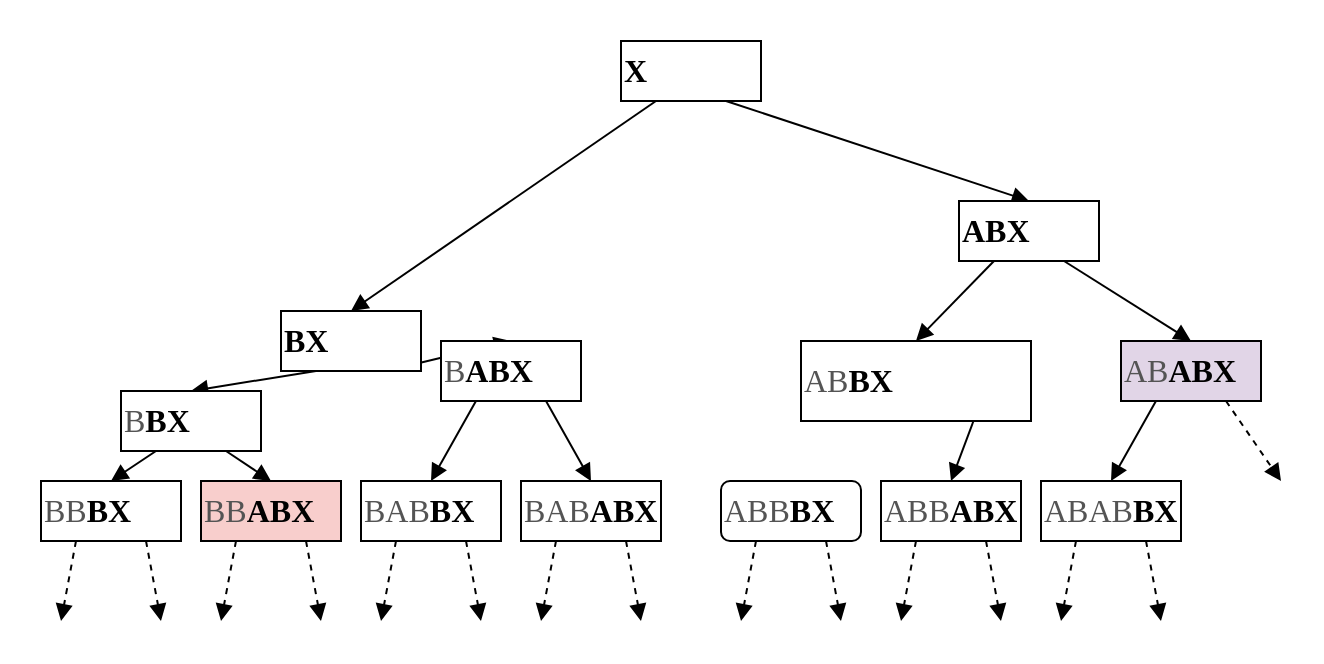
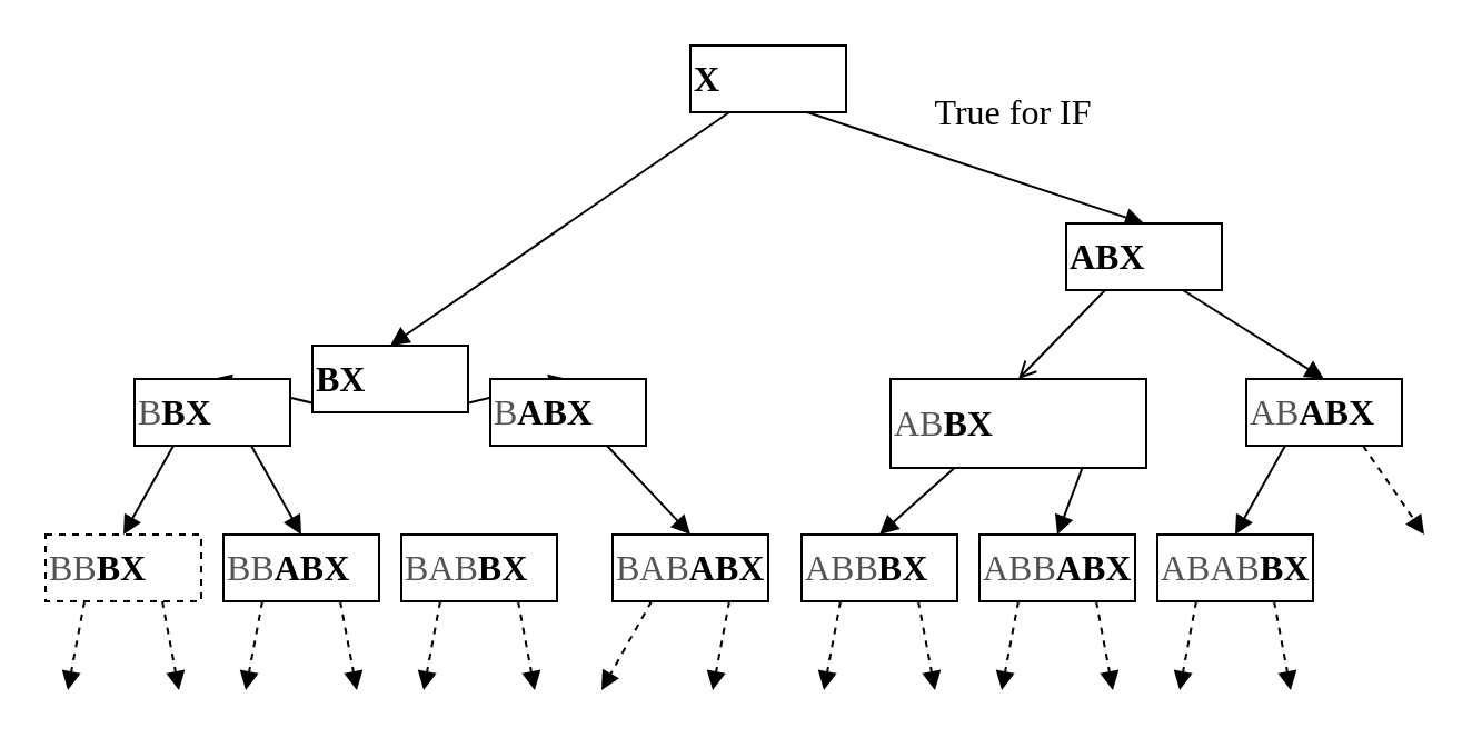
  <mxCell id="0" />
  <mxCell id="1" parent="0" />
  <mxCell id="2" style="edgeStyle=none;rounded=0;orthogonalLoop=1;jettySize=auto;html=1;exitX=0.75;exitY=1;exitDx=0;exitDy=0;entryX=0.5;entryY=0;entryDx=0;entryDy=0;fontFamily=Georgia;fontSize=16;endArrow=block;endFill=1;" edge="1" parent="1" source="4" target="10"><mxGeometry relative="1" as="geometry" /></mxCell>
  <mxCell id="3" style="edgeStyle=none;rounded=0;orthogonalLoop=1;jettySize=auto;html=1;exitX=0.25;exitY=1;exitDx=0;exitDy=0;entryX=0.5;entryY=0;entryDx=0;entryDy=0;fontFamily=Georgia;fontSize=16;endArrow=block;endFill=1;" edge="1" parent="1" source="4" target="7"><mxGeometry relative="1" as="geometry" /></mxCell>
  <mxCell id="4" value="X" style="rounded=0;whiteSpace=wrap;html=1;align=left;fontFamily=Georgia;fontStyle=1;fontSize=16;" vertex="1" parent="1"><mxGeometry x="310" y="20" width="70" height="30" as="geometry" /></mxCell>
  <mxCell id="5" style="edgeStyle=none;rounded=0;orthogonalLoop=1;jettySize=auto;html=1;exitX=0.25;exitY=1;exitDx=0;exitDy=0;entryX=0.5;entryY=0;entryDx=0;entryDy=0;fontFamily=Georgia;fontSize=16;endArrow=block;endFill=1;" edge="1" parent="1" source="7" target="13"><mxGeometry relative="1" as="geometry" /></mxCell>
  <mxCell id="6" style="edgeStyle=none;rounded=0;orthogonalLoop=1;jettySize=auto;html=1;exitX=0.75;exitY=1;exitDx=0;exitDy=0;entryX=0.5;entryY=0;entryDx=0;entryDy=0;fontFamily=Georgia;fontSize=16;endArrow=block;endFill=1;" edge="1" parent="1" source="7" target="16"><mxGeometry relative="1" as="geometry" /></mxCell>
  <mxCell id="7" value="BX" style="rounded=0;whiteSpace=wrap;html=1;align=left;fontFamily=Georgia;fontStyle=1;fontSize=16;" vertex="1" parent="1"><mxGeometry x="140" y="155" width="70" height="30" as="geometry" /></mxCell>
- <mxCell id="8" style="edgeStyle=none;rounded=0;orthogonalLoop=1;jettySize=auto;html=1;exitX=0.25;exitY=1;exitDx=0;exitDy=0;entryX=0.5;entryY=0;entryDx=0;entryDy=0;fontFamily=Georgia;fontSize=16;endArrow=block;endFill=1;" edge="1" parent="1" source="10" target="19"><mxGeometry relative="1" as="geometry" /></mxCell>
+ <mxCell id="8" style="edgeStyle=none;rounded=0;orthogonalLoop=1;jettySize=auto;html=1;exitX=0.25;exitY=1;exitDx=0;exitDy=0;entryX=0.5;entryY=0;entryDx=0;entryDy=0;fontFamily=Georgia;fontSize=16;endArrow=open;endFill=1;" edge="1" parent="1" source="10" target="19"><mxGeometry relative="1" as="geometry" /></mxCell>
  <mxCell id="9" style="edgeStyle=none;rounded=0;orthogonalLoop=1;jettySize=auto;html=1;exitX=0.75;exitY=1;exitDx=0;exitDy=0;entryX=0.5;entryY=0;entryDx=0;entryDy=0;fontFamily=Georgia;fontSize=16;endArrow=block;endFill=1;" edge="1" parent="1" source="10" target="22"><mxGeometry relative="1" as="geometry" /></mxCell>
  <mxCell id="10" value="ABX" style="rounded=0;whiteSpace=wrap;html=1;align=left;fontFamily=Georgia;fontStyle=1;fontSize=16;" vertex="1" parent="1"><mxGeometry x="479" y="100" width="70" height="30" as="geometry" /></mxCell>
  <mxCell id="11" style="edgeStyle=none;rounded=0;orthogonalLoop=1;jettySize=auto;html=1;exitX=0.25;exitY=1;exitDx=0;exitDy=0;entryX=0.5;entryY=0;entryDx=0;entryDy=0;fontFamily=Georgia;fontSize=16;endArrow=block;endFill=1;" edge="1" parent="1" source="13" target="25"><mxGeometry relative="1" as="geometry" /></mxCell>
  <mxCell id="12" style="edgeStyle=none;rounded=0;orthogonalLoop=1;jettySize=auto;html=1;exitX=0.75;exitY=1;exitDx=0;exitDy=0;entryX=0.5;entryY=0;entryDx=0;entryDy=0;fontFamily=Georgia;fontSize=16;endArrow=block;endFill=1;" edge="1" parent="1" source="13" target="28"><mxGeometry relative="1" as="geometry" /></mxCell>
- <mxCell id="13" value="&lt;span style=&quot;font-weight: normal&quot;&gt;&lt;font color=&quot;#545454&quot;&gt;B&lt;/font&gt;&lt;/span&gt;BX" style="rounded=0;whiteSpace=wrap;html=1;align=left;fontFamily=Georgia;fontStyle=1;fontSize=16;" vertex="1" parent="1"><mxGeometry x="60" y="195" width="70" height="30" as="geometry" /></mxCell>
- <mxCell id="14" style="edgeStyle=none;rounded=0;orthogonalLoop=1;jettySize=auto;html=1;exitX=0.25;exitY=1;exitDx=0;exitDy=0;entryX=0.5;entryY=0;entryDx=0;entryDy=0;fontFamily=Georgia;fontSize=16;endArrow=block;endFill=1;" edge="1" parent="1" source="16" target="31"><mxGeometry relative="1" as="geometry" /></mxCell>
+ <mxCell id="13" value="&lt;span style=&quot;font-weight: normal&quot;&gt;&lt;font color=&quot;#545454&quot;&gt;B&lt;/font&gt;&lt;/span&gt;BX" style="rounded=0;whiteSpace=wrap;html=1;align=left;fontFamily=Georgia;fontStyle=1;fontSize=16;" vertex="1" parent="1"><mxGeometry x="60" y="170" width="70" height="30" as="geometry" /></mxCell>
  <mxCell id="15" style="edgeStyle=none;rounded=0;orthogonalLoop=1;jettySize=auto;html=1;exitX=0.75;exitY=1;exitDx=0;exitDy=0;entryX=0.5;entryY=0;entryDx=0;entryDy=0;fontFamily=Georgia;fontSize=16;endArrow=block;endFill=1;" edge="1" parent="1" source="16" target="34"><mxGeometry relative="1" as="geometry" /></mxCell>
  <mxCell id="16" value="&lt;span style=&quot;font-weight: normal&quot;&gt;&lt;font color=&quot;#545454&quot;&gt;B&lt;/font&gt;&lt;/span&gt;ABX" style="rounded=0;whiteSpace=wrap;html=1;align=left;fontFamily=Georgia;fontStyle=1;fontSize=16;" vertex="1" parent="1"><mxGeometry x="220" y="170" width="70" height="30" as="geometry" /></mxCell>
+ <mxCell id="17" style="edgeStyle=none;rounded=0;orthogonalLoop=1;jettySize=auto;html=1;exitX=0.25;exitY=1;exitDx=0;exitDy=0;entryX=0.5;entryY=0;entryDx=0;entryDy=0;fontFamily=Georgia;fontSize=16;endArrow=block;endFill=1;" edge="1" parent="1" source="19" target="37"><mxGeometry relative="1" as="geometry" /></mxCell>
  <mxCell id="18" style="edgeStyle=none;rounded=0;orthogonalLoop=1;jettySize=auto;html=1;exitX=0.75;exitY=1;exitDx=0;exitDy=0;entryX=0.5;entryY=0;entryDx=0;entryDy=0;fontFamily=Georgia;fontSize=16;endArrow=block;endFill=1;" edge="1" parent="1" source="19" target="40"><mxGeometry relative="1" as="geometry" /></mxCell>
  <mxCell id="19" value="&lt;span style=&quot;font-weight: normal&quot;&gt;&lt;font color=&quot;#545454&quot;&gt;AB&lt;/font&gt;&lt;/span&gt;BX" style="rounded=0;whiteSpace=wrap;html=1;align=left;fontFamily=Georgia;fontStyle=1;fontSize=16;" vertex="1" parent="1"><mxGeometry x="400" y="170" width="115" height="40" as="geometry" /></mxCell>
  <mxCell id="20" style="edgeStyle=none;rounded=0;orthogonalLoop=1;jettySize=auto;html=1;exitX=0.25;exitY=1;exitDx=0;exitDy=0;entryX=0.5;entryY=0;entryDx=0;entryDy=0;fontFamily=Georgia;fontSize=16;endArrow=block;endFill=1;" edge="1" parent="1" source="22" target="43"><mxGeometry relative="1" as="geometry" /></mxCell>
  <mxCell id="21" style="edgeStyle=none;rounded=0;orthogonalLoop=1;jettySize=auto;html=1;exitX=0.75;exitY=1;exitDx=0;exitDy=0;dashed=1;fontFamily=Georgia;fontSize=16;endArrow=block;endFill=1;" edge="1" parent="1" source="22"><mxGeometry relative="1" as="geometry"><mxPoint x="640" y="240" as="targetPoint" /></mxGeometry></mxCell>
- <mxCell id="22" value="&lt;span style=&quot;font-weight: normal&quot;&gt;&lt;font color=&quot;#545454&quot;&gt;AB&lt;/font&gt;&lt;/span&gt;ABX" style="rounded=0;whiteSpace=wrap;html=1;align=left;fontFamily=Georgia;fontStyle=1;fontSize=16;fillColor=#e1d5e7;" vertex="1" parent="1"><mxGeometry x="560" y="170" width="70" height="30" as="geometry" /></mxCell>
+ <mxCell id="22" value="&lt;span style=&quot;font-weight: normal&quot;&gt;&lt;font color=&quot;#545454&quot;&gt;AB&lt;/font&gt;&lt;/span&gt;ABX" style="rounded=0;whiteSpace=wrap;html=1;align=left;fontFamily=Georgia;fontStyle=1;fontSize=16;" vertex="1" parent="1"><mxGeometry x="560" y="170" width="70" height="30" as="geometry" /></mxCell>
  <mxCell id="23" style="edgeStyle=none;rounded=0;orthogonalLoop=1;jettySize=auto;html=1;exitX=0.25;exitY=1;exitDx=0;exitDy=0;dashed=1;fontFamily=Georgia;fontSize=16;endArrow=block;endFill=1;" edge="1" parent="1" source="25"><mxGeometry relative="1" as="geometry"><mxPoint x="30" y="310" as="targetPoint" /></mxGeometry></mxCell>
  <mxCell id="24" style="edgeStyle=none;rounded=0;orthogonalLoop=1;jettySize=auto;html=1;exitX=0.75;exitY=1;exitDx=0;exitDy=0;dashed=1;fontFamily=Georgia;fontSize=16;endArrow=block;endFill=1;" edge="1" parent="1" source="25"><mxGeometry relative="1" as="geometry"><mxPoint x="80" y="310" as="targetPoint" /></mxGeometry></mxCell>
- <mxCell id="25" value="&lt;span style=&quot;font-weight: normal&quot;&gt;&lt;font color=&quot;#545454&quot;&gt;BB&lt;/font&gt;&lt;/span&gt;BX" style="rounded=0;whiteSpace=wrap;html=1;align=left;fontFamily=Georgia;fontStyle=1;fontSize=16;" vertex="1" parent="1"><mxGeometry x="20" y="240" width="70" height="30" as="geometry" /></mxCell>
+ <mxCell id="25" value="&lt;span style=&quot;font-weight: normal&quot;&gt;&lt;font color=&quot;#545454&quot;&gt;BB&lt;/font&gt;&lt;/span&gt;BX" style="rounded=0;whiteSpace=wrap;html=1;align=left;fontFamily=Georgia;fontStyle=1;fontSize=16;dashed=1;" vertex="1" parent="1"><mxGeometry x="20" y="240" width="70" height="30" as="geometry" /></mxCell>
  <mxCell id="26" style="edgeStyle=none;rounded=0;orthogonalLoop=1;jettySize=auto;html=1;exitX=0.25;exitY=1;exitDx=0;exitDy=0;dashed=1;fontFamily=Georgia;fontSize=16;endArrow=block;endFill=1;" edge="1" parent="1" source="28"><mxGeometry relative="1" as="geometry"><mxPoint x="110" y="310" as="targetPoint" /></mxGeometry></mxCell>
  <mxCell id="27" style="edgeStyle=none;rounded=0;orthogonalLoop=1;jettySize=auto;html=1;exitX=0.75;exitY=1;exitDx=0;exitDy=0;dashed=1;fontFamily=Georgia;fontSize=16;endArrow=block;endFill=1;" edge="1" parent="1" source="28"><mxGeometry relative="1" as="geometry"><mxPoint x="160" y="310" as="targetPoint" /></mxGeometry></mxCell>
- <mxCell id="28" value="&lt;span style=&quot;font-weight: normal&quot;&gt;&lt;font color=&quot;#545454&quot;&gt;BB&lt;/font&gt;&lt;/span&gt;ABX" style="rounded=0;whiteSpace=wrap;html=1;align=left;fontFamily=Georgia;fontStyle=1;fontSize=16;fillColor=#f8cecc;" vertex="1" parent="1"><mxGeometry x="100" y="240" width="70" height="30" as="geometry" /></mxCell>
+ <mxCell id="28" value="&lt;span style=&quot;font-weight: normal&quot;&gt;&lt;font color=&quot;#545454&quot;&gt;BB&lt;/font&gt;&lt;/span&gt;ABX" style="rounded=0;whiteSpace=wrap;html=1;align=left;fontFamily=Georgia;fontStyle=1;fontSize=16;" vertex="1" parent="1"><mxGeometry x="100" y="240" width="70" height="30" as="geometry" /></mxCell>
  <mxCell id="29" style="edgeStyle=none;rounded=0;orthogonalLoop=1;jettySize=auto;html=1;exitX=0.25;exitY=1;exitDx=0;exitDy=0;dashed=1;fontFamily=Georgia;fontSize=16;endArrow=block;endFill=1;" edge="1" parent="1" source="31"><mxGeometry relative="1" as="geometry"><mxPoint x="190" y="310" as="targetPoint" /></mxGeometry></mxCell>
  <mxCell id="30" style="edgeStyle=none;rounded=0;orthogonalLoop=1;jettySize=auto;html=1;exitX=0.75;exitY=1;exitDx=0;exitDy=0;dashed=1;fontFamily=Georgia;fontSize=16;endArrow=block;endFill=1;" edge="1" parent="1" source="31"><mxGeometry relative="1" as="geometry"><mxPoint x="240" y="310" as="targetPoint" /></mxGeometry></mxCell>
  <mxCell id="31" value="&lt;span style=&quot;font-weight: normal&quot;&gt;&lt;font color=&quot;#545454&quot;&gt;BAB&lt;/font&gt;&lt;/span&gt;BX" style="rounded=0;whiteSpace=wrap;html=1;align=left;fontFamily=Georgia;fontStyle=1;fontSize=16;" vertex="1" parent="1"><mxGeometry x="180" y="240" width="70" height="30" as="geometry" /></mxCell>
  <mxCell id="32" style="edgeStyle=none;rounded=0;orthogonalLoop=1;jettySize=auto;html=1;exitX=0.25;exitY=1;exitDx=0;exitDy=0;dashed=1;fontFamily=Georgia;fontSize=16;endArrow=block;endFill=1;" edge="1" parent="1" source="34"><mxGeometry relative="1" as="geometry"><mxPoint x="270" y="310" as="targetPoint" /></mxGeometry></mxCell>
  <mxCell id="33" style="edgeStyle=none;rounded=0;orthogonalLoop=1;jettySize=auto;html=1;exitX=0.75;exitY=1;exitDx=0;exitDy=0;dashed=1;fontFamily=Georgia;fontSize=16;endArrow=block;endFill=1;" edge="1" parent="1" source="34"><mxGeometry relative="1" as="geometry"><mxPoint x="320" y="310" as="targetPoint" /></mxGeometry></mxCell>
- <mxCell id="34" value="&lt;span style=&quot;font-weight: normal&quot;&gt;&lt;font color=&quot;#545454&quot;&gt;BAB&lt;/font&gt;&lt;/span&gt;ABX" style="rounded=0;whiteSpace=wrap;html=1;align=left;fontFamily=Georgia;fontStyle=1;fontSize=16;" vertex="1" parent="1"><mxGeometry x="260" y="240" width="70" height="30" as="geometry" /></mxCell>
+ <mxCell id="34" value="&lt;span style=&quot;font-weight: normal&quot;&gt;&lt;font color=&quot;#545454&quot;&gt;BAB&lt;/font&gt;&lt;/span&gt;ABX" style="rounded=0;whiteSpace=wrap;html=1;align=left;fontFamily=Georgia;fontStyle=1;fontSize=16;" vertex="1" parent="1"><mxGeometry x="275" y="240" width="70" height="30" as="geometry" /></mxCell>
  <mxCell id="35" style="edgeStyle=none;rounded=0;orthogonalLoop=1;jettySize=auto;html=1;exitX=0.25;exitY=1;exitDx=0;exitDy=0;dashed=1;fontFamily=Georgia;fontSize=16;endArrow=block;endFill=1;" edge="1" parent="1" source="37"><mxGeometry relative="1" as="geometry"><mxPoint x="370" y="310" as="targetPoint" /></mxGeometry></mxCell>
  <mxCell id="36" style="edgeStyle=none;rounded=0;orthogonalLoop=1;jettySize=auto;html=1;exitX=0.75;exitY=1;exitDx=0;exitDy=0;dashed=1;fontFamily=Georgia;fontSize=16;endArrow=block;endFill=1;" edge="1" parent="1" source="37"><mxGeometry relative="1" as="geometry"><mxPoint x="420" y="310" as="targetPoint" /></mxGeometry></mxCell>
- <mxCell id="37" value="&lt;span style=&quot;font-weight: normal&quot;&gt;&lt;font color=&quot;#545454&quot;&gt;ABB&lt;/font&gt;&lt;/span&gt;BX" style="whiteSpace=wrap;html=1;align=left;fontFamily=Georgia;fontStyle=1;fontSize=16;rounded=1;" vertex="1" parent="1"><mxGeometry x="360" y="240" width="70" height="30" as="geometry" /></mxCell>
+ <mxCell id="37" value="&lt;span style=&quot;font-weight: normal&quot;&gt;&lt;font color=&quot;#545454&quot;&gt;ABB&lt;/font&gt;&lt;/span&gt;BX" style="rounded=0;whiteSpace=wrap;html=1;align=left;fontFamily=Georgia;fontStyle=1;fontSize=16;" vertex="1" parent="1"><mxGeometry x="360" y="240" width="70" height="30" as="geometry" /></mxCell>
  <mxCell id="38" style="edgeStyle=none;rounded=0;orthogonalLoop=1;jettySize=auto;html=1;exitX=0.25;exitY=1;exitDx=0;exitDy=0;dashed=1;fontFamily=Georgia;fontSize=16;endArrow=block;endFill=1;" edge="1" parent="1" source="40"><mxGeometry relative="1" as="geometry"><mxPoint x="450" y="310" as="targetPoint" /></mxGeometry></mxCell>
  <mxCell id="39" style="edgeStyle=none;rounded=0;orthogonalLoop=1;jettySize=auto;html=1;exitX=0.75;exitY=1;exitDx=0;exitDy=0;dashed=1;fontFamily=Georgia;fontSize=16;endArrow=block;endFill=1;" edge="1" parent="1" source="40"><mxGeometry relative="1" as="geometry"><mxPoint x="500" y="310" as="targetPoint" /></mxGeometry></mxCell>
  <mxCell id="40" value="&lt;span style=&quot;font-weight: normal&quot;&gt;&lt;font color=&quot;#545454&quot;&gt;ABB&lt;/font&gt;&lt;/span&gt;ABX" style="rounded=0;whiteSpace=wrap;html=1;align=left;fontFamily=Georgia;fontStyle=1;fontSize=16;" vertex="1" parent="1"><mxGeometry x="440" y="240" width="70" height="30" as="geometry" /></mxCell>
  <mxCell id="41" style="edgeStyle=none;rounded=0;orthogonalLoop=1;jettySize=auto;html=1;exitX=0.25;exitY=1;exitDx=0;exitDy=0;dashed=1;fontFamily=Georgia;fontSize=16;endArrow=block;endFill=1;" edge="1" parent="1" source="43"><mxGeometry relative="1" as="geometry"><mxPoint x="530" y="310" as="targetPoint" /></mxGeometry></mxCell>
  <mxCell id="42" style="edgeStyle=none;rounded=0;orthogonalLoop=1;jettySize=auto;html=1;exitX=0.75;exitY=1;exitDx=0;exitDy=0;dashed=1;fontFamily=Georgia;fontSize=16;endArrow=block;endFill=1;" edge="1" parent="1" source="43"><mxGeometry relative="1" as="geometry"><mxPoint x="580" y="310" as="targetPoint" /></mxGeometry></mxCell>
  <mxCell id="43" value="&lt;span style=&quot;font-weight: normal&quot;&gt;&lt;font color=&quot;#545454&quot;&gt;ABAB&lt;/font&gt;&lt;/span&gt;BX" style="rounded=0;whiteSpace=wrap;html=1;align=left;fontFamily=Georgia;fontStyle=1;fontSize=16;" vertex="1" parent="1"><mxGeometry x="520" y="240" width="70" height="30" as="geometry" /></mxCell>
+ <mxCell id="44" value="True for IF" style="text;html=1;align=center;verticalAlign=middle;resizable=0;points=[];autosize=1;fontSize=16;fontFamily=Georgia;" vertex="1" parent="1"><mxGeometry x="410" y="40" width="90" height="20" as="geometry" /></mxCell>
